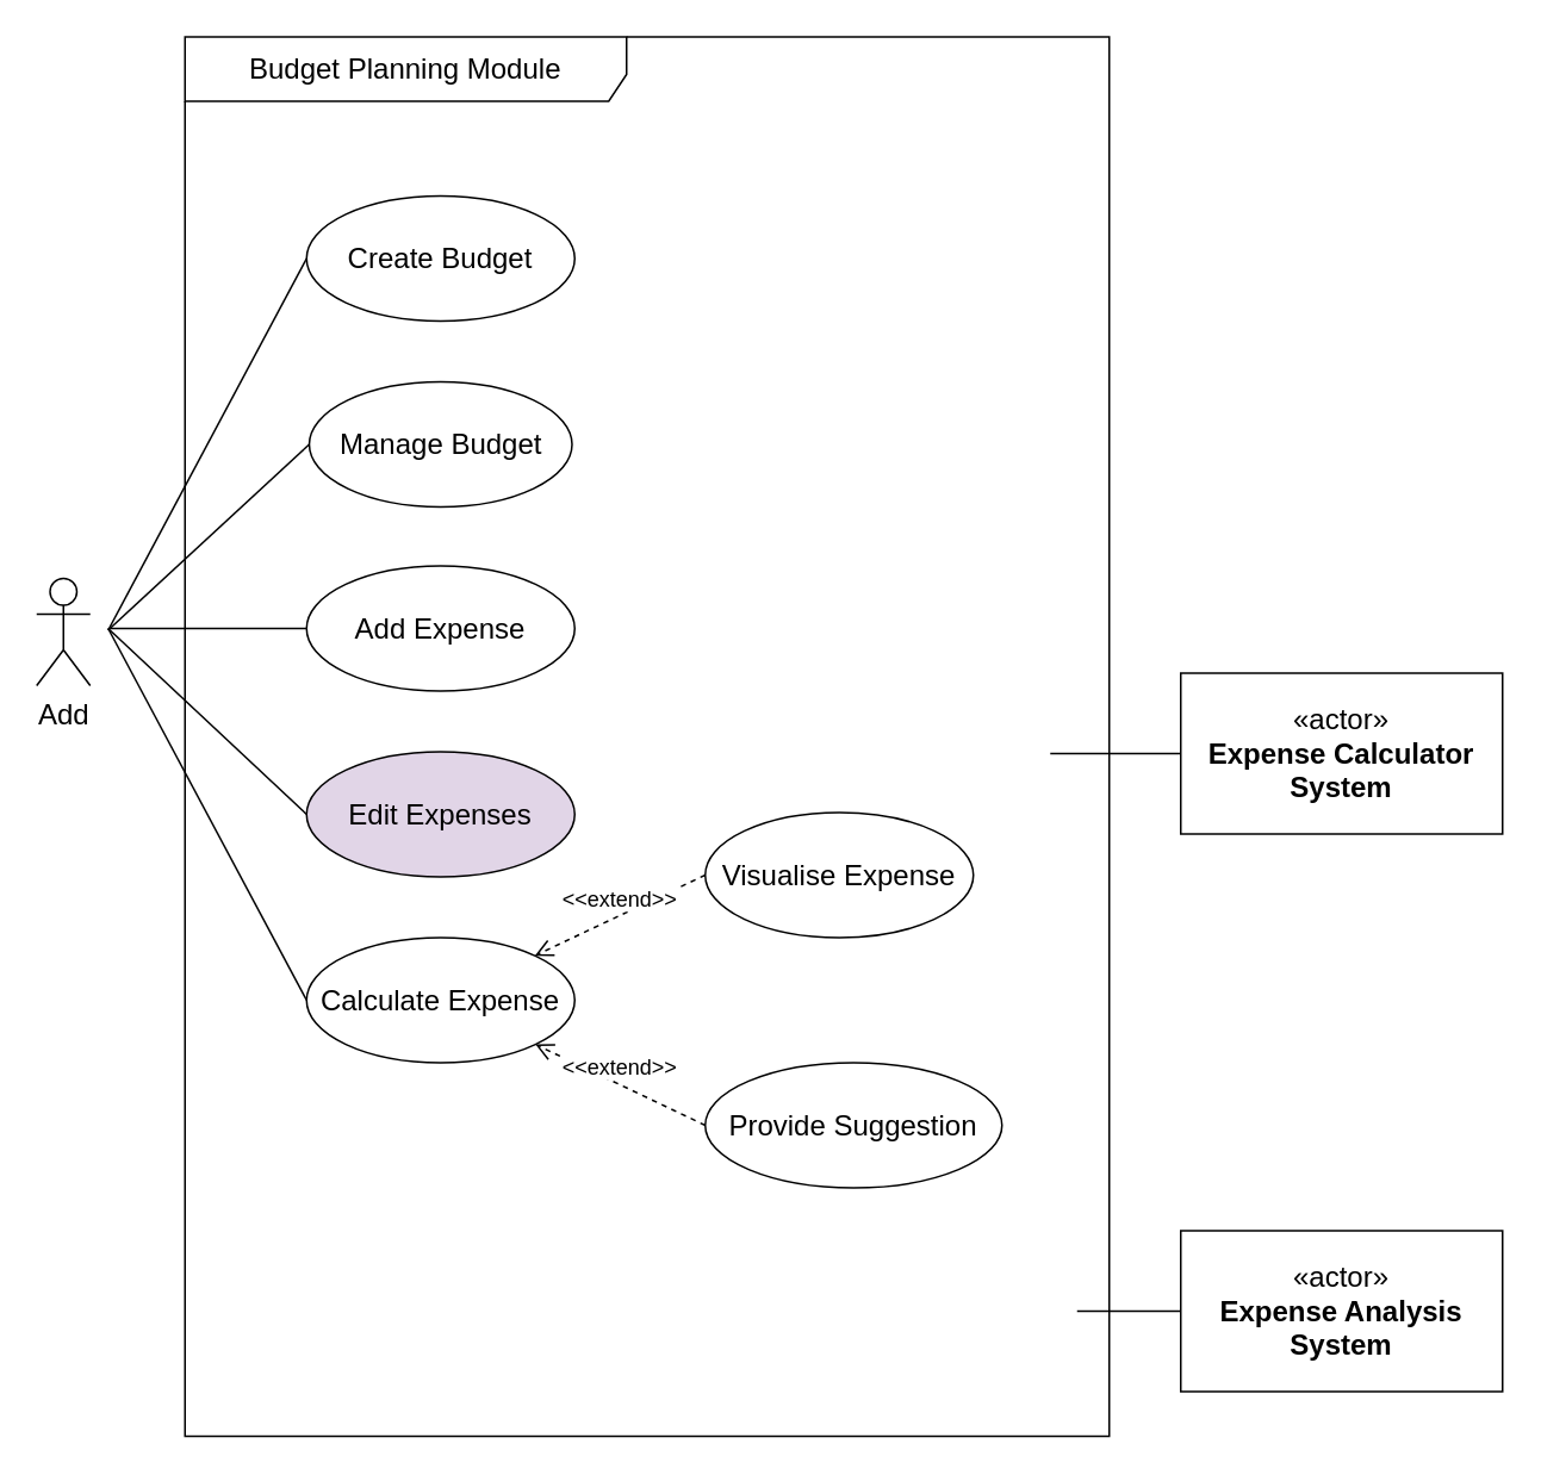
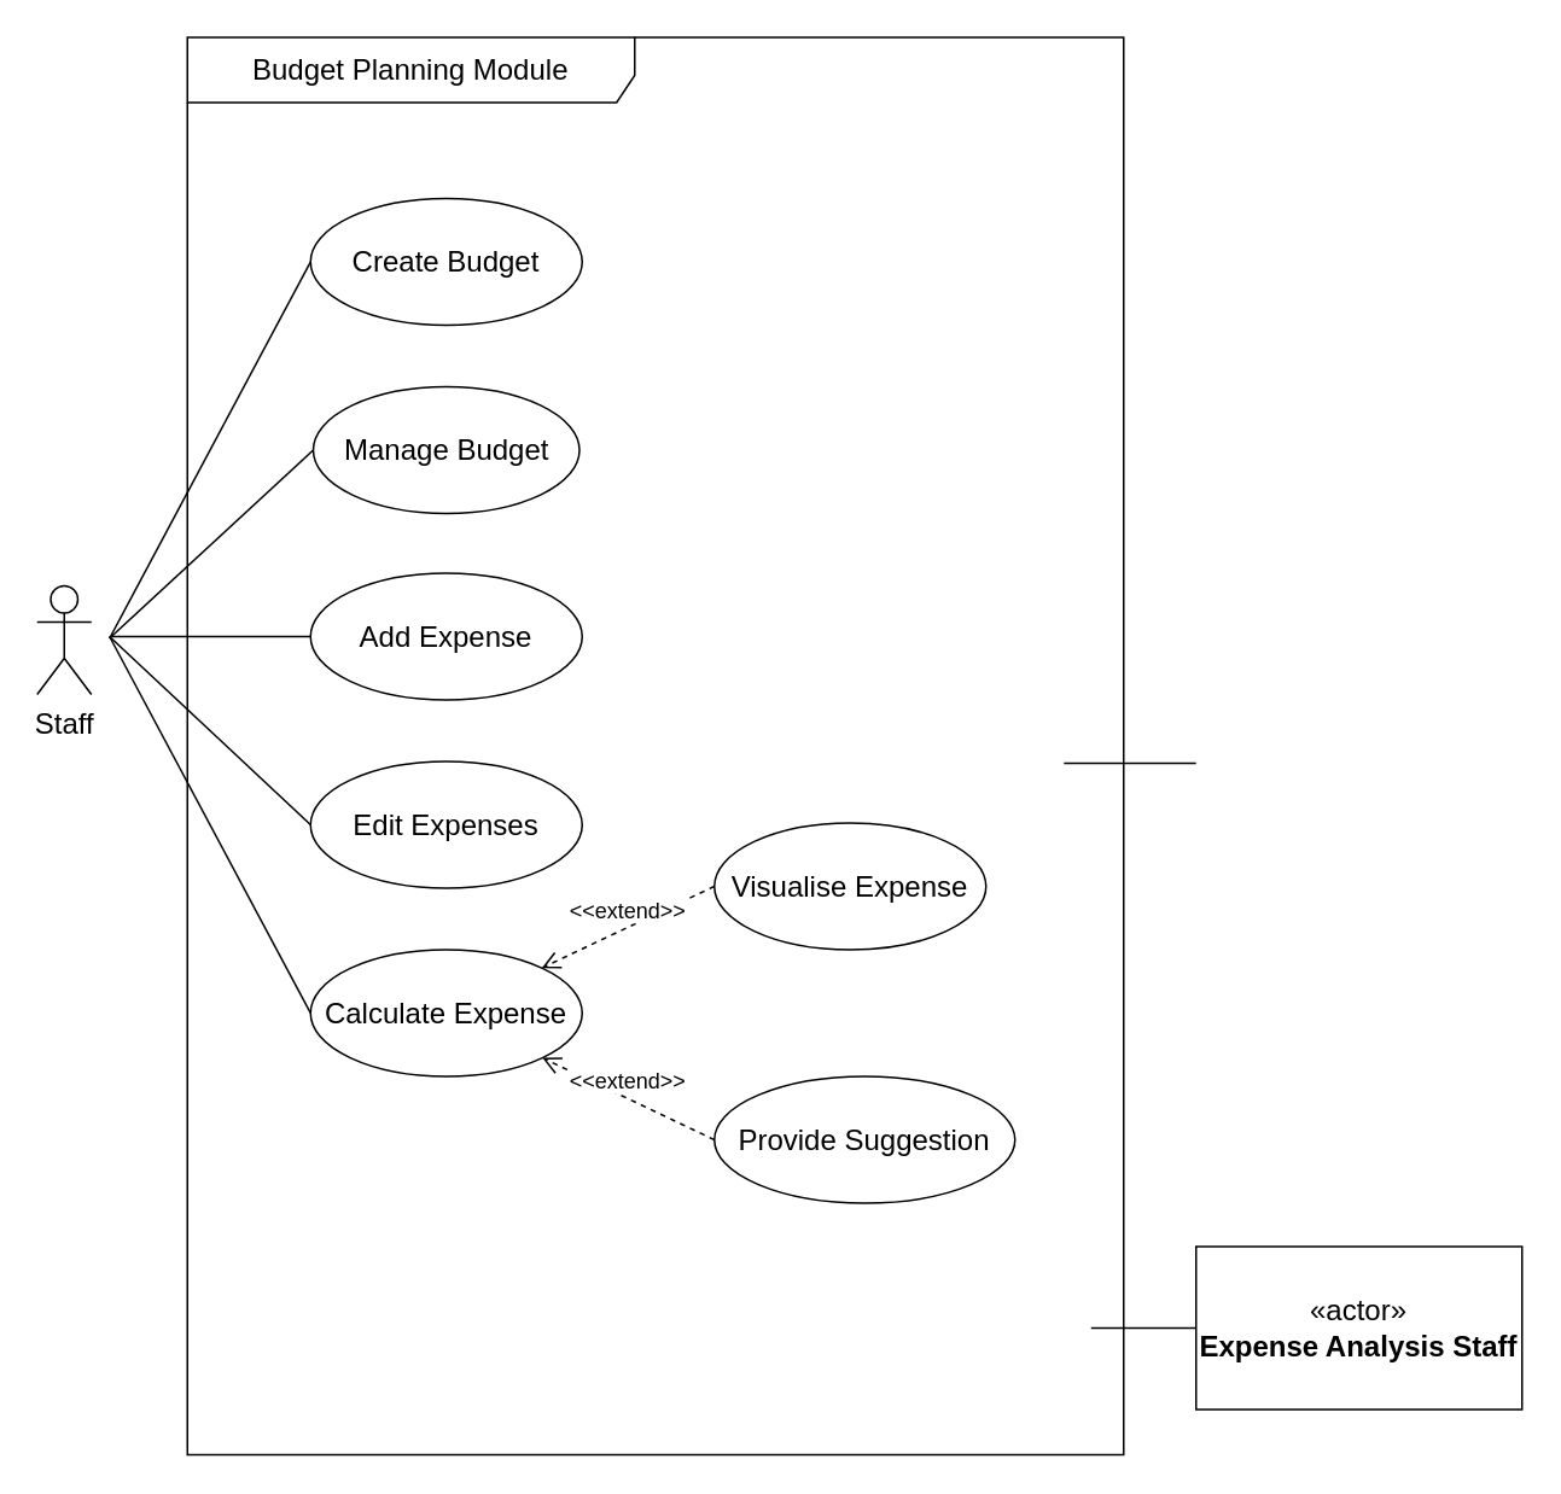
  <mxCell id="0" />
  <mxCell id="1" parent="0" />
- <mxCell id="2" value="Add" style="shape=umlActor;verticalLabelPosition=bottom;verticalAlign=top;html=1;fontSize=16;" parent="1" vertex="1"><mxGeometry x="20" y="323" width="30" height="60" as="geometry" /></mxCell>
+ <mxCell id="2" value="Staff" style="shape=umlActor;verticalLabelPosition=bottom;verticalAlign=top;html=1;fontSize=16;" parent="1" vertex="1"><mxGeometry x="20" y="323" width="30" height="60" as="geometry" /></mxCell>
  <mxCell id="3" value="Create Budget" style="ellipse;whiteSpace=wrap;html=1;fontSize=16;" parent="1" vertex="1"><mxGeometry x="171" y="109" width="150" height="70" as="geometry" /></mxCell>
  <mxCell id="4" value="Manage Budget" style="ellipse;whiteSpace=wrap;html=1;fontSize=16;" parent="1" vertex="1"><mxGeometry x="172.5" y="213" width="147" height="70" as="geometry" /></mxCell>
  <mxCell id="5" value="Add Expense" style="ellipse;whiteSpace=wrap;html=1;fontSize=16;" parent="1" vertex="1"><mxGeometry x="171" y="316" width="150" height="70" as="geometry" /></mxCell>
  <mxCell id="6" value="Calculate Expense" style="ellipse;whiteSpace=wrap;html=1;fontSize=16;" parent="1" vertex="1"><mxGeometry x="171" y="524" width="150" height="70" as="geometry" /></mxCell>
  <mxCell id="7" value="Visualise Expense" style="ellipse;whiteSpace=wrap;html=1;fontSize=16;" parent="1" vertex="1"><mxGeometry x="394" y="454" width="150" height="70" as="geometry" /></mxCell>
  <mxCell id="8" value="Provide Suggestion" style="ellipse;whiteSpace=wrap;html=1;fontSize=16;" parent="1" vertex="1"><mxGeometry x="394" y="594" width="166" height="70" as="geometry" /></mxCell>
  <mxCell id="9" value="&amp;lt;&amp;lt;extend&amp;gt;&amp;gt;" style="html=1;verticalAlign=bottom;endArrow=open;dashed=1;endSize=8;elbow=vertical;rounded=0;fontSize=12;exitX=0;exitY=0.5;exitDx=0;exitDy=0;entryX=1;entryY=1;entryDx=0;entryDy=0;" parent="1" source="8" target="6" edge="1"><mxGeometry relative="1" as="geometry"><mxPoint x="339" y="483" as="sourcePoint" /><mxPoint x="328" y="447" as="targetPoint" /></mxGeometry></mxCell>
  <mxCell id="10" value="&amp;lt;&amp;lt;extend&amp;gt;&amp;gt;" style="html=1;verticalAlign=bottom;endArrow=open;dashed=1;endSize=8;elbow=vertical;rounded=0;fontSize=12;exitX=0;exitY=0.5;exitDx=0;exitDy=0;" parent="1" source="7" target="6" edge="1"><mxGeometry relative="1" as="geometry"><mxPoint x="339" y="483" as="sourcePoint" /><mxPoint x="356" y="403" as="targetPoint" /></mxGeometry></mxCell>
- <mxCell id="11" value="«actor»&lt;br&gt;&lt;b&gt;Expense Calculator System&lt;/b&gt;" style="html=1;dropTarget=0;whiteSpace=wrap;fontSize=16;" parent="1" vertex="1"><mxGeometry x="660" y="376" width="180" height="90" as="geometry" /></mxCell>
  <mxCell id="12" value="" style="line;strokeWidth=1;fillColor=none;align=left;verticalAlign=middle;spacingTop=-1;spacingLeft=3;spacingRight=3;rotatable=0;labelPosition=right;points=[];portConstraint=eastwest;strokeColor=inherit;fontSize=16;" parent="1" vertex="1"><mxGeometry x="587" y="400.5" width="73" height="41" as="geometry" /></mxCell>
  <mxCell id="13" value="" style="line;strokeWidth=1;fillColor=none;align=left;verticalAlign=middle;spacingTop=-1;spacingLeft=3;spacingRight=3;rotatable=0;labelPosition=right;points=[];portConstraint=eastwest;strokeColor=inherit;fontSize=16;" parent="1" vertex="1"><mxGeometry x="602" y="691" width="58" height="84" as="geometry" /></mxCell>
  <mxCell id="14" value="" style="endArrow=none;html=1;rounded=0;fontSize=12;startSize=8;endSize=8;curved=1;entryX=0;entryY=0.5;entryDx=0;entryDy=0;" parent="1" target="6" edge="1"><mxGeometry width="50" height="50" relative="1" as="geometry"><mxPoint x="60" y="351" as="sourcePoint" /><mxPoint x="168" y="425" as="targetPoint" /></mxGeometry></mxCell>
  <mxCell id="15" value="" style="endArrow=none;html=1;rounded=0;fontSize=12;startSize=8;endSize=8;curved=1;entryX=0;entryY=0.5;entryDx=0;entryDy=0;" parent="1" target="5" edge="1"><mxGeometry width="50" height="50" relative="1" as="geometry"><mxPoint x="61" y="351" as="sourcePoint" /><mxPoint x="168" y="381" as="targetPoint" /></mxGeometry></mxCell>
  <mxCell id="16" value="" style="endArrow=none;html=1;rounded=0;fontSize=12;startSize=8;endSize=8;curved=1;entryX=0;entryY=0.5;entryDx=0;entryDy=0;" parent="1" target="3" edge="1"><mxGeometry width="50" height="50" relative="1" as="geometry"><mxPoint x="60" y="352" as="sourcePoint" /><mxPoint x="168" y="381" as="targetPoint" /></mxGeometry></mxCell>
  <mxCell id="17" value="" style="shape=module;jettyWidth=8;jettyHeight=4;fontSize=16;" parent="1" vertex="1"><mxGeometry x="812" y="695" width="20" height="20" as="geometry"><mxPoint x="-27" y="7" as="offset" /></mxGeometry></mxCell>
- <mxCell id="18" value="«actor»&lt;br&gt;&lt;b&gt;Expense Analysis System&lt;/b&gt;" style="html=1;dropTarget=0;whiteSpace=wrap;fontSize=16;container=0;" parent="1" vertex="1"><mxGeometry x="660" y="688" width="180" height="90" as="geometry" /></mxCell>
+ <mxCell id="18" value="«actor»&lt;br&gt;&lt;b&gt;Expense Analysis Staff&lt;/b&gt;" style="html=1;dropTarget=0;whiteSpace=wrap;fontSize=16;container=0;" parent="1" vertex="1"><mxGeometry x="660" y="688" width="180" height="90" as="geometry" /></mxCell>
  <mxCell id="19" value="Budget Planning Module" style="shape=umlFrame;whiteSpace=wrap;html=1;pointerEvents=0;fontSize=16;width=247;height=36;" parent="1" vertex="1"><mxGeometry x="103" y="20" width="517" height="783" as="geometry" /></mxCell>
  <mxCell id="20" value="" style="endArrow=none;html=1;rounded=0;entryX=0;entryY=0.5;entryDx=0;entryDy=0;" edge="1" parent="1" target="4"><mxGeometry width="50" height="50" relative="1" as="geometry"><mxPoint x="61" y="351" as="sourcePoint" /><mxPoint x="461" y="247" as="targetPoint" /></mxGeometry></mxCell>
- <mxCell id="21" value="&lt;font style=&quot;font-size: 16px;&quot;&gt;Edit Expenses&lt;/font&gt;" style="ellipse;whiteSpace=wrap;html=1;fillColor=#e1d5e7;" vertex="1" parent="1"><mxGeometry x="171" y="420" width="150" height="70" as="geometry" /></mxCell>
+ <mxCell id="21" value="&lt;font style=&quot;font-size: 16px;&quot;&gt;Edit Expenses&lt;/font&gt;" style="ellipse;whiteSpace=wrap;html=1;" vertex="1" parent="1"><mxGeometry x="171" y="420" width="150" height="70" as="geometry" /></mxCell>
  <mxCell id="22" value="" style="endArrow=none;html=1;rounded=0;exitX=0;exitY=0.5;exitDx=0;exitDy=0;" edge="1" parent="1" source="21"><mxGeometry width="50" height="50" relative="1" as="geometry"><mxPoint x="440" y="392" as="sourcePoint" /><mxPoint x="60" y="351" as="targetPoint" /></mxGeometry></mxCell>
